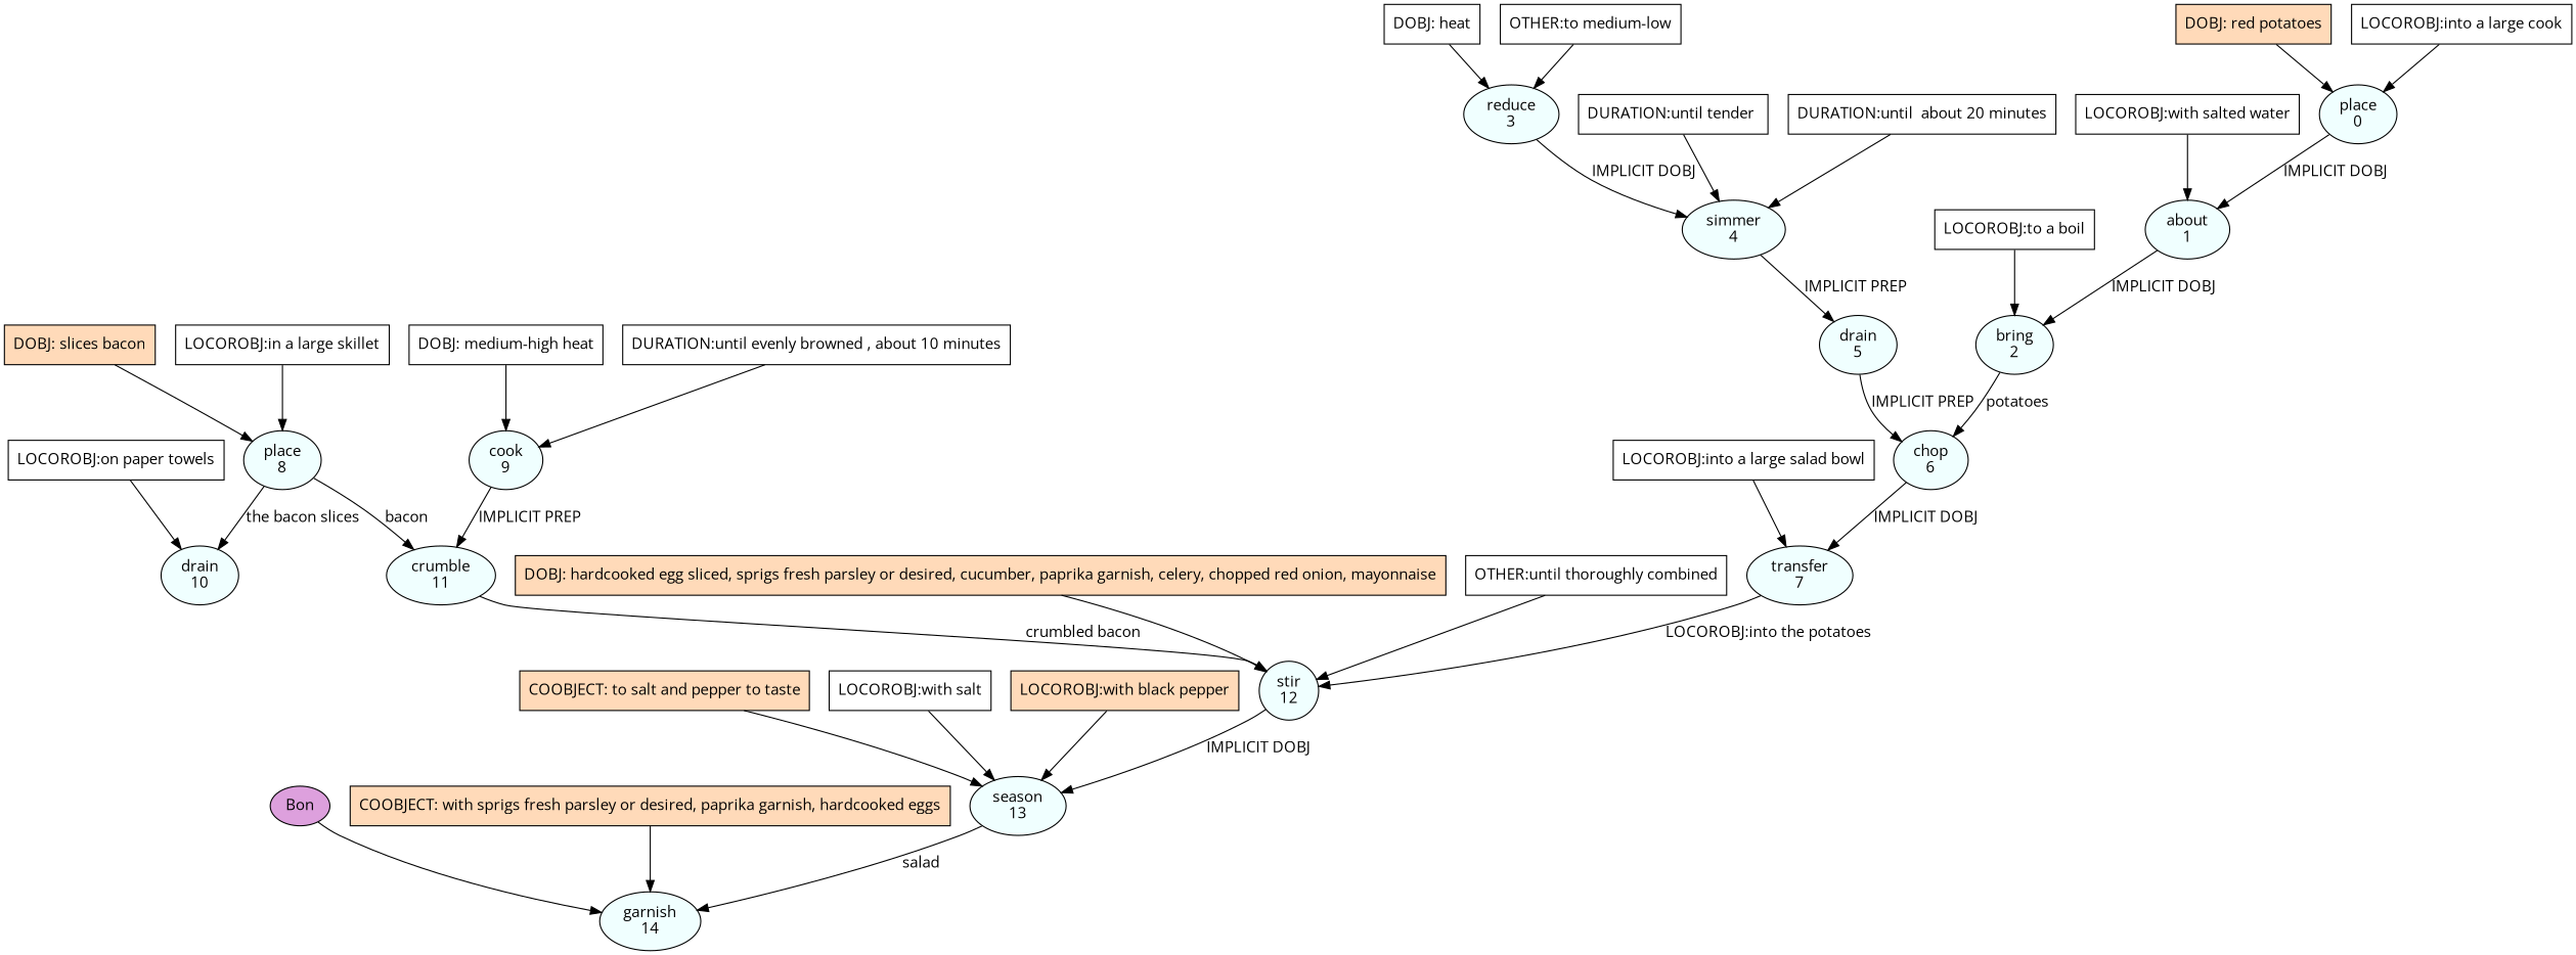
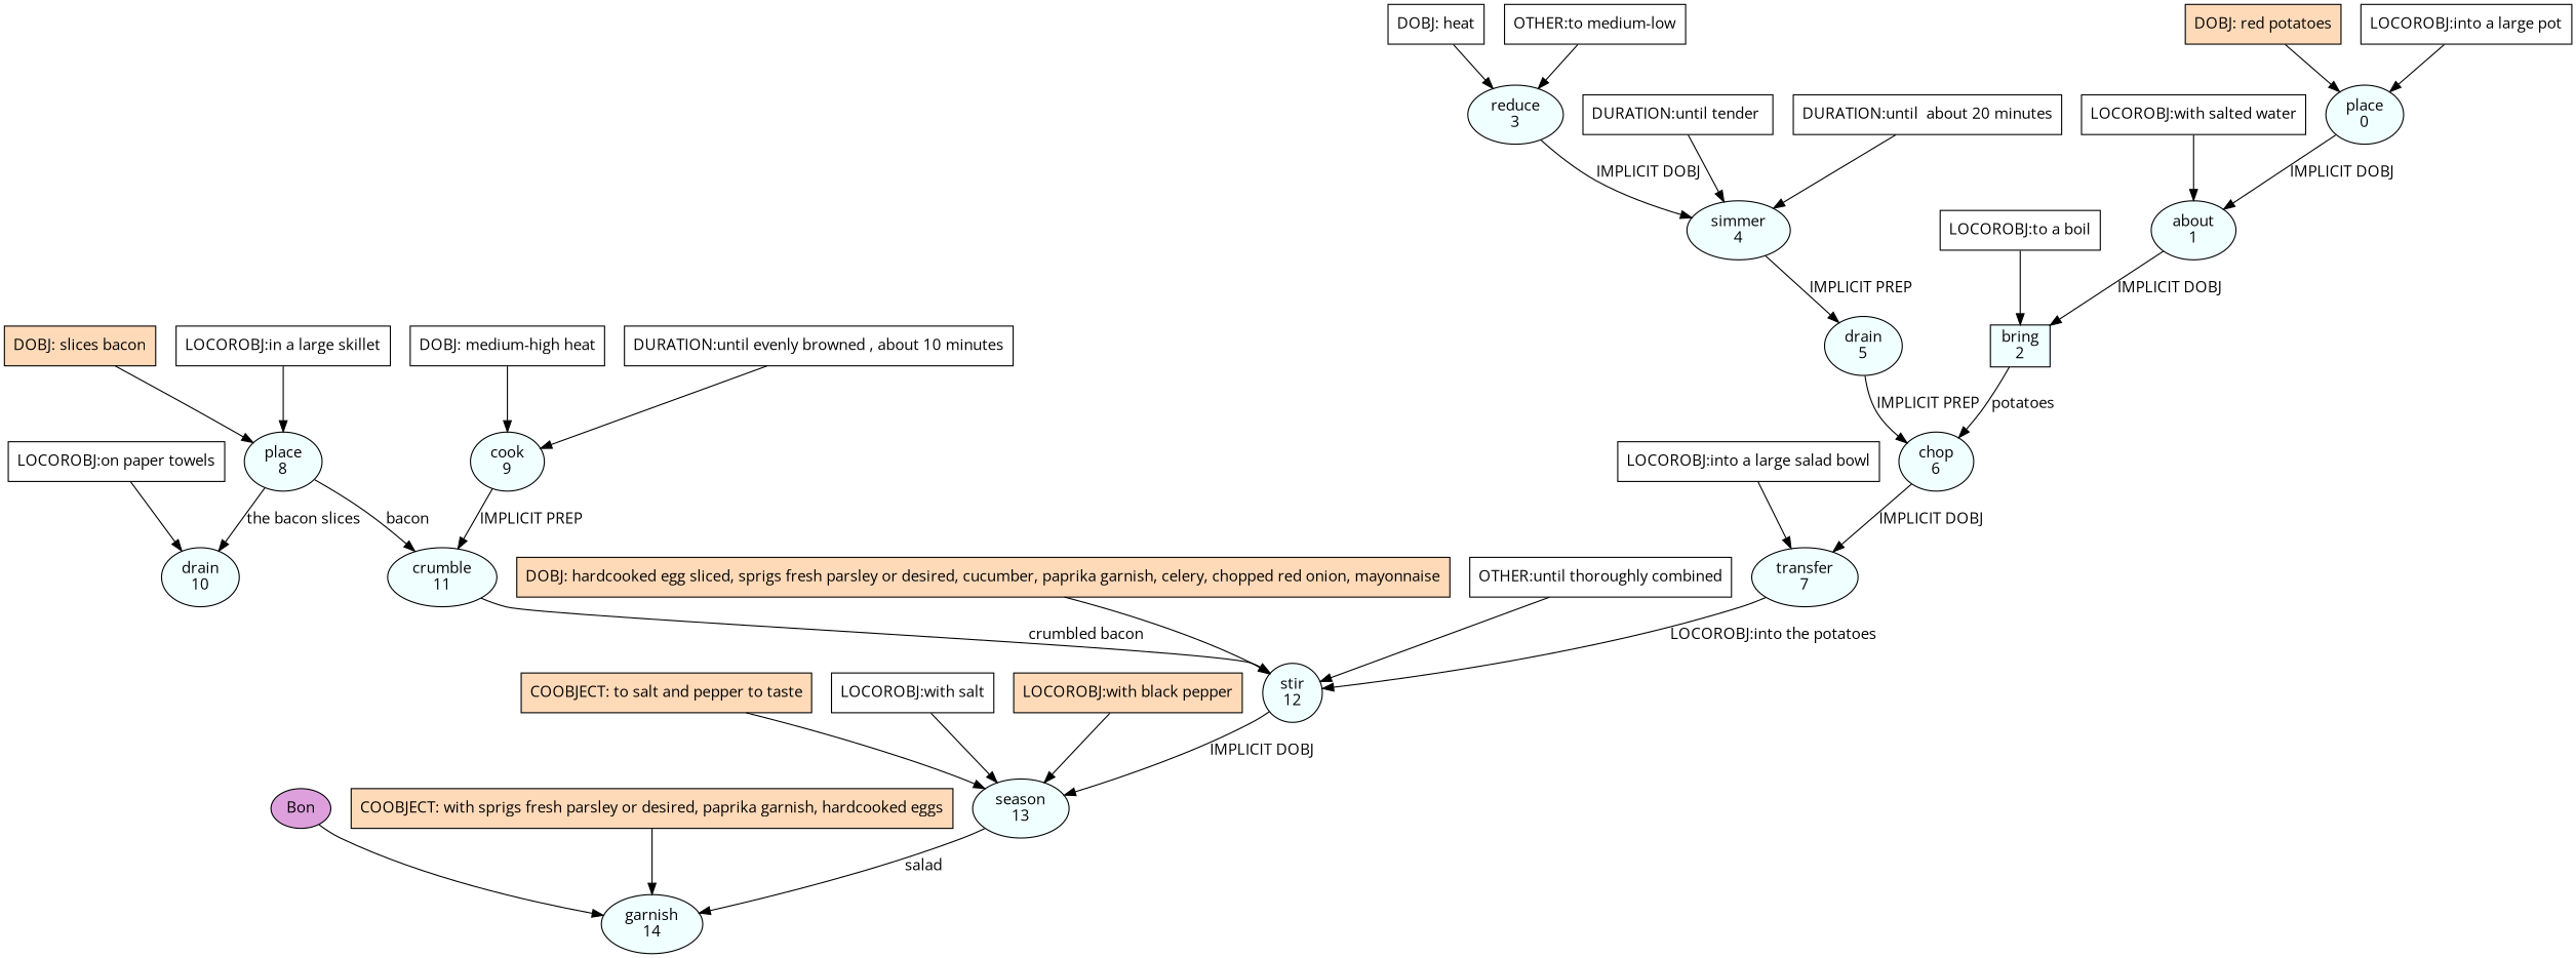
  digraph {
    fontname="Open Sans"
    node [fillcolor=azure fontname="Open Sans" shape=box style=filled]
    edge [fontname="Open Sans"]
    n1 [label="place\n0" shape=oval]
    n2 [label="about\n1" shape=oval]
-   n3 [label="bring\n2" shape=oval]
+   n3 [label="bring\n2"]
    n4 [label="chop\n6" shape=oval]
    n5 [label="transfer\n7" shape=oval]
    n6 [label="reduce\n3" shape=oval]
    n7 [label="simmer\n4" shape=oval]
    n8 [label="drain\n5" shape=oval]
    n9 [label="stir\n12" shape=oval]
    n10 [label="season\n13" shape=oval]
    n11 [label="place\n8" shape=oval]
    n12 [label="drain\n10" shape=oval]
    n13 [label="crumble\n11" shape=oval]
    n14 [label="cook\n9" shape=oval]
    n15 [label="garnish\n14" shape=oval]
    n16 [fillcolor=plum label=Bon shape=oval]
    n17 [fillcolor=peachpuff label="DOBJ: red potatoes"]
-   n18 [fillcolor=white label="LOCOROBJ:into a large cook"]
+   n18 [fillcolor=white label="LOCOROBJ:into a large pot"]
    n19 [fillcolor=white label="DOBJ: heat"]
    n20 [fillcolor=white label="OTHER:to medium-low"]
    n21 [fillcolor=peachpuff label="DOBJ: slices bacon"]
    n22 [fillcolor=white label="LOCOROBJ:in a large skillet"]
    n23 [fillcolor=white label="DOBJ: medium-high heat"]
    n24 [fillcolor=white label="DURATION:until evenly browned , about 10 minutes"]
    n25 [fillcolor=white label="LOCOROBJ:with salted water"]
    n26 [fillcolor=white label="LOCOROBJ:to a boil"]
    n27 [fillcolor=white label="DURATION:until tender "]
    n28 [fillcolor=white label="DURATION:until  about 20 minutes"]
    n29 [fillcolor=white label="LOCOROBJ:into a large salad bowl"]
    n30 [fillcolor=white label="LOCOROBJ:on paper towels"]
    n31 [fillcolor=peachpuff label="DOBJ: hardcooked egg sliced, sprigs fresh parsley or desired, cucumber, paprika garnish, celery, chopped red onion, mayonnaise"]
    n32 [fillcolor=white label="OTHER:until thoroughly combined"]
    n33 [fillcolor=peachpuff label="COOBJECT: to salt and pepper to taste"]
    n34 [fillcolor=white label="LOCOROBJ:with salt"]
    n35 [fillcolor=peachpuff label="LOCOROBJ:with black pepper"]
    n36 [fillcolor=peachpuff label="COOBJECT: with sprigs fresh parsley or desired, paprika garnish, hardcooked eggs"]
    n1 -> n2 [label="IMPLICIT DOBJ"]
    n2 -> n3 [label="IMPLICIT DOBJ"]
    n3 -> n4 [label=potatoes]
    n4 -> n5 [label="IMPLICIT DOBJ"]
    n5 -> n9 [label="LOCOROBJ:into the potatoes"]
    n6 -> n7 [label="IMPLICIT DOBJ"]
    n7 -> n8 [label="IMPLICIT PREP"]
    n8 -> n4 [label="IMPLICIT PREP"]
    n9 -> n10 [label="IMPLICIT DOBJ"]
    n10 -> n15 [label=salad]
    n11 -> n12 [label="the bacon slices"]
    n11 -> n13 [label=bacon]
    n13 -> n9 [label=" crumbled bacon "]
    n14 -> n13 [label="IMPLICIT PREP"]
    n16 -> n15
    n17 -> n1
    n18 -> n1
    n19 -> n6
    n20 -> n6
    n21 -> n11
    n22 -> n11
    n23 -> n14
    n24 -> n14
    n25 -> n2
    n26 -> n3
    n27 -> n7
    n28 -> n7
    n29 -> n5
    n30 -> n12
    n31 -> n9
    n32 -> n9
    n33 -> n10
    n34 -> n10
    n35 -> n10
    n36 -> n15
  }
